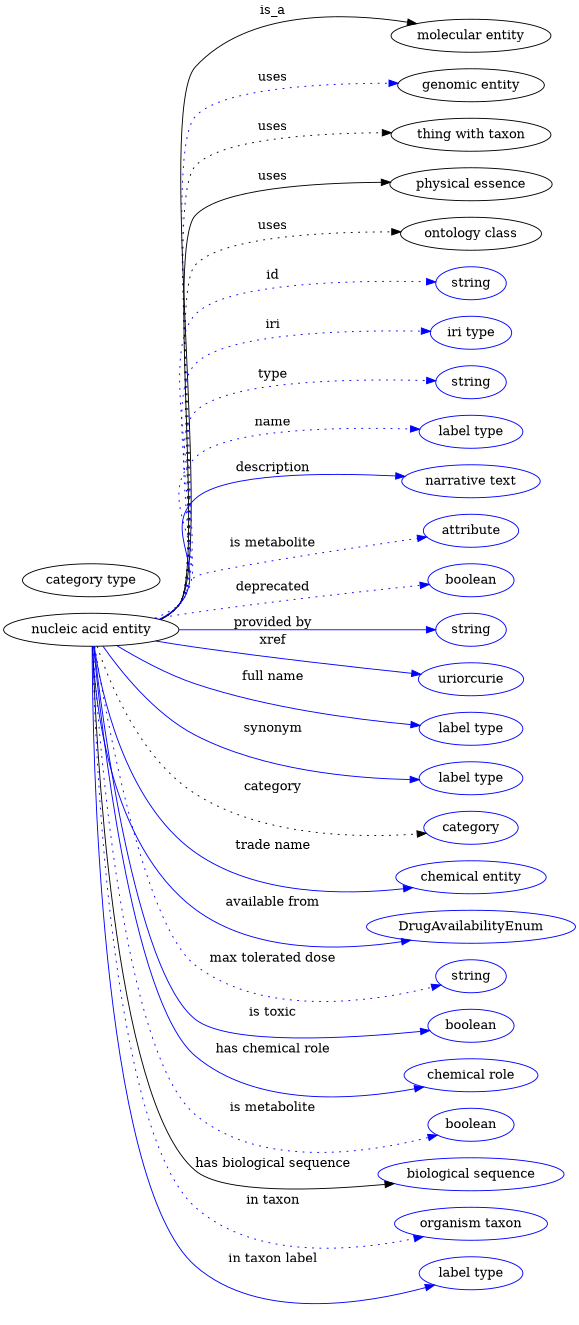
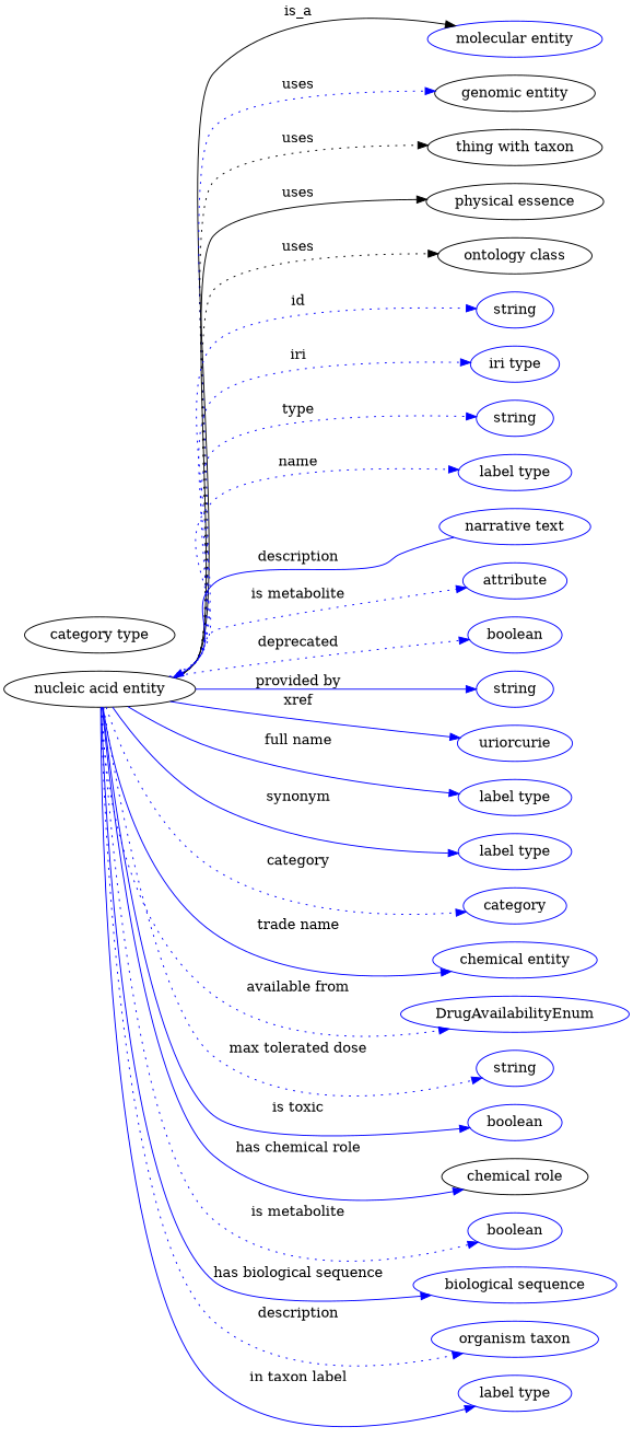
  digraph {
    rankdir=LR
    node [color=blue]
    edge [style=solid color=blue]
    n1 [height=0.5 label="nucleic acid entity" width=2.6539 color=""]
-   "molecular entity" [height=0.5 width=2.4192 color=""]
+   "molecular entity" [height=0.5 width=2.4192]
    "genomic entity" [height=0.5 width=2.2206 color=""]
    "thing with taxon" [height=0.5 width=2.4192 color=""]
    "physical essence" [height=0.5 width=2.4553 color=""]
    "ontology class" [height=0.5 width=2.1304 color=""]
    n7 [height=0.5 label=string width=1.0652]
    n8 [height=0.5 label="iri type" width=1.2277]
    n9 [height=0.5 label=string width=1.0652]
    n10 [height=0.5 label="label type" width=1.5707]
    n11 [height=0.5 label="narrative text" width=2.0943]
    n12 [height=0.5 label=attribute width=1.4443]
    n13 [height=0.5 label=boolean width=1.2999]
    n14 [height=0.5 label=string width=1.0652]
    n15 [height=0.5 label=uriorcurie width=1.5887]
    n16 [height=0.5 label="label type" width=1.5707]
    n17 [height=0.5 label="label type" width=1.5707]
    category [height=0.5 width=1.4263]
    n19 [height=0.5 label="chemical entity" width=2.2748]
    n20 [height=0.5 label=DrugAvailabilityEnum width=3.1594]
    n21 [height=0.5 label=string width=1.0652]
    n22 [height=0.5 label=boolean width=1.2999]
-   n23 [height=0.5 label="chemical role" width=2.022]
+   n23 [color=black height=0.5 label="chemical role" width=2.022]
    n24 [height=0.5 label=boolean width=1.2999]
    n25 [height=0.5 label="biological sequence" width=2.8164]
    n26 [height=0.5 label="organism taxon" width=2.3109]
    n27 [height=0.5 label="label type" width=1.5707]
    n28 [color=black height=0.5 label="category type" width=2.0762]
    n1 -> "molecular entity" [label=is_a color=""]
    n1 -> "genomic entity" [label=uses style=dotted]
    n1 -> "thing with taxon" [label=uses style=dotted color=""]
    n1 -> "physical essence" [label=uses color=""]
    n1 -> "ontology class" [label=uses style=dotted color=""]
    n1 -> n7 [label=id style=dotted]
    n1 -> n8 [label=iri style=dotted]
    n1 -> n9 [label=type style=dotted]
    n1 -> n10 [label=name style=dotted]
-   n1 -> n11 [label=description]
+   n11 -> n1 [label=description]
    n1 -> n12 [label="is metabolite" style=dotted]
    n1 -> n13 [label=deprecated style=dotted]
    n1 -> n14 [label="provided by"]
    n1 -> n15 [label=xref]
    n1 -> n16 [label="full name"]
    n1 -> n17 [label=synonym]
-   n1 -> category [color=black label=category style=dotted]
+   n1 -> category [label=category style=dotted]
    n1 -> n19 [label="trade name"]
-   n1 -> n20 [label="available from"]
+   n1 -> n20 [label="available from" style=dotted]
    n1 -> n21 [label="max tolerated dose" style=dotted]
    n1 -> n22 [label="is toxic"]
    n1 -> n23 [label="has chemical role"]
    n1 -> n24 [label="is metabolite" style=dotted]
-   n1 -> n25 [color=black label="has biological sequence"]
-   n1 -> n26 [label="in taxon" style=dotted]
+   n1 -> n25 [label="has biological sequence"]
+   n1 -> n26 [label=description style=dotted]
    n1 -> n27 [label="in taxon label"]
  }
